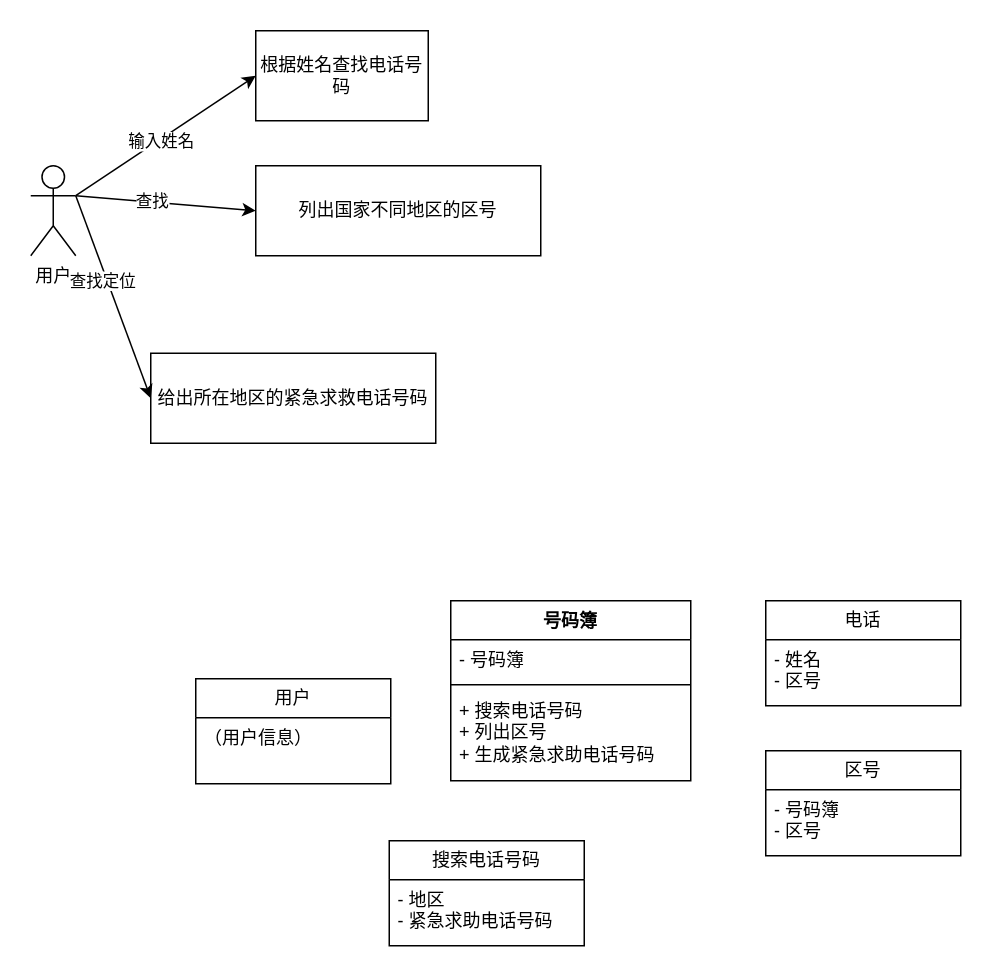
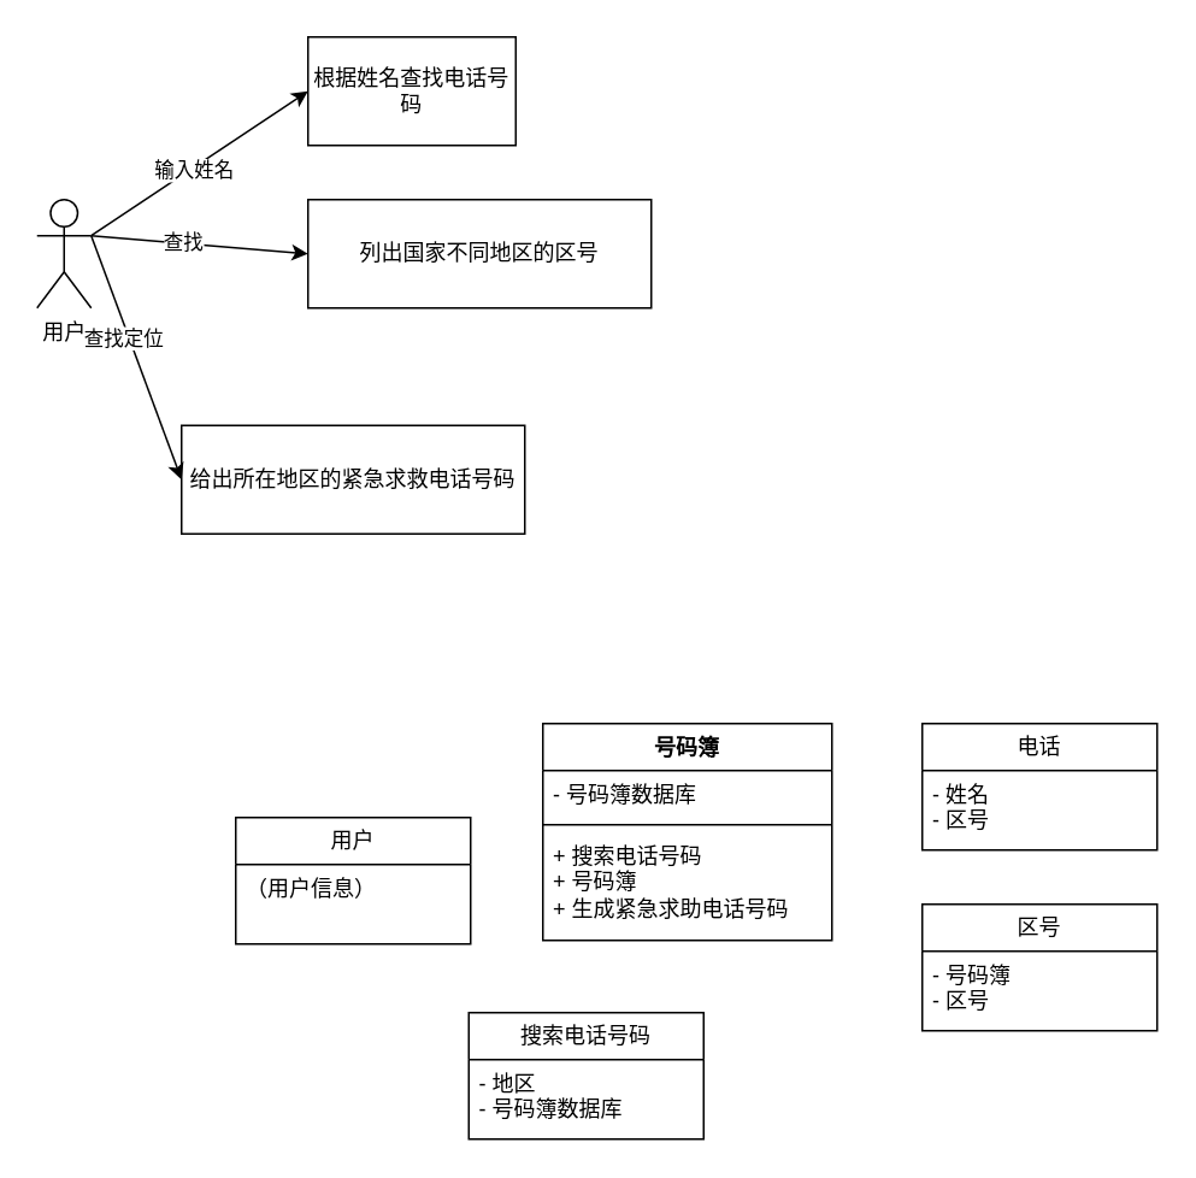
  <mxCell id="0" />
  <mxCell id="1" parent="0" />
  <mxCell id="2" value="用户" style="shape=umlActor;verticalLabelPosition=bottom;verticalAlign=top;html=1;outlineConnect=0;" vertex="1" parent="1"><mxGeometry x="20" y="110" width="30" height="60" as="geometry" /></mxCell>
  <mxCell id="3" value="根据姓名查找电话号码" style="rounded=0;whiteSpace=wrap;html=1;" vertex="1" parent="1"><mxGeometry x="170" y="20" width="115" height="60" as="geometry" /></mxCell>
  <mxCell id="4" value="列出国家不同地区的区号&lt;span style=&quot;color: rgba(0, 0, 0, 0); font-family: monospace; font-size: 0px; text-align: start; text-wrap: nowrap;&quot;&gt;%3CmxGraphModel%3E%3Croot%3E%3CmxCell%20id%3D%220%22%2F%3E%3CmxCell%20id%3D%221%22%20parent%3D%220%22%2F%3E%3CmxCell%20id%3D%222%22%20value%3D%22%E6%A0%B9%E6%8D%AE%E5%A7%93%E5%90%8D%E6%9F%A5%E6%89%BE%E7%94%B5%E8%AF%9D%E5%8F%B7%E7%A0%81%22%20style%3D%22rounded%3D0%3BwhiteSpace%3Dwrap%3Bhtml%3D1%3B%22%20vertex%3D%221%22%20parent%3D%221%22%3E%3CmxGeometry%20x%3D%22270%22%20y%3D%22220%22%20width%3D%22180%22%20height%3D%2260%22%20as%3D%22geometry%22%2F%3E%3C%2FmxCell%3E%3C%2Froot%3E%3C%2FmxGraphModel%3E&lt;/span&gt;" style="rounded=0;whiteSpace=wrap;html=1;" vertex="1" parent="1"><mxGeometry x="170" y="110" width="190" height="60" as="geometry" /></mxCell>
  <mxCell id="5" value="给出所在地区的紧急求救电话号码" style="rounded=0;whiteSpace=wrap;html=1;" vertex="1" parent="1"><mxGeometry x="100" y="235" width="190" height="60" as="geometry" /></mxCell>
  <mxCell id="6" value="" style="endArrow=classic;html=1;rounded=0;exitX=1;exitY=0.333;exitDx=0;exitDy=0;exitPerimeter=0;entryX=0;entryY=0.5;entryDx=0;entryDy=0;" edge="1" parent="1" source="2" target="3"><mxGeometry width="50" height="50" relative="1" as="geometry"><mxPoint x="180" y="150" as="sourcePoint" /><mxPoint x="230" y="100" as="targetPoint" /></mxGeometry></mxCell>
  <mxCell id="7" value="输入姓名" style="edgeLabel;html=1;align=center;verticalAlign=middle;resizable=0;points=[];" vertex="1" connectable="0" parent="6"><mxGeometry x="-0.075" y="-1" relative="1" as="geometry"><mxPoint as="offset" /></mxGeometry></mxCell>
  <mxCell id="8" value="" style="endArrow=classic;html=1;rounded=0;exitX=1;exitY=0.333;exitDx=0;exitDy=0;exitPerimeter=0;entryX=0;entryY=0.5;entryDx=0;entryDy=0;" edge="1" parent="1" source="2" target="4"><mxGeometry width="50" height="50" relative="1" as="geometry"><mxPoint x="180" y="150" as="sourcePoint" /><mxPoint x="230" y="100" as="targetPoint" /></mxGeometry></mxCell>
  <mxCell id="9" value="查找" style="edgeLabel;html=1;align=center;verticalAlign=middle;resizable=0;points=[];" vertex="1" connectable="0" parent="8"><mxGeometry x="-0.155" y="1" relative="1" as="geometry"><mxPoint as="offset" /></mxGeometry></mxCell>
  <mxCell id="10" value="" style="endArrow=classic;html=1;rounded=0;entryX=0;entryY=0.5;entryDx=0;entryDy=0;" edge="1" parent="1" target="5"><mxGeometry width="50" height="50" relative="1" as="geometry"><mxPoint x="50" y="130" as="sourcePoint" /><mxPoint x="230" y="100" as="targetPoint" /></mxGeometry></mxCell>
  <mxCell id="11" value="查找定位" style="edgeLabel;html=1;align=center;verticalAlign=middle;resizable=0;points=[];" vertex="1" connectable="0" parent="10"><mxGeometry x="-0.175" y="-3" relative="1" as="geometry"><mxPoint as="offset" /></mxGeometry></mxCell>
  <mxCell id="12" value="号码簿" style="swimlane;fontStyle=1;align=center;verticalAlign=top;childLayout=stackLayout;horizontal=1;startSize=26;horizontalStack=0;resizeParent=1;resizeParentMax=0;resizeLast=0;collapsible=1;marginBottom=0;whiteSpace=wrap;html=1;" vertex="1" parent="1"><mxGeometry x="300" y="400" width="160" height="120" as="geometry" /></mxCell>
- <mxCell id="13" value="- 号码簿" style="text;strokeColor=none;fillColor=none;align=left;verticalAlign=top;spacingLeft=4;spacingRight=4;overflow=hidden;rotatable=0;points=[[0,0.5],[1,0.5]];portConstraint=eastwest;whiteSpace=wrap;html=1;" vertex="1" parent="12"><mxGeometry y="26" width="160" height="26" as="geometry" /></mxCell>
+ <mxCell id="13" value="- 号码簿数据库" style="text;strokeColor=none;fillColor=none;align=left;verticalAlign=top;spacingLeft=4;spacingRight=4;overflow=hidden;rotatable=0;points=[[0,0.5],[1,0.5]];portConstraint=eastwest;whiteSpace=wrap;html=1;" vertex="1" parent="12"><mxGeometry y="26" width="160" height="26" as="geometry" /></mxCell>
  <mxCell id="14" value="" style="line;strokeWidth=1;fillColor=none;align=left;verticalAlign=middle;spacingTop=-1;spacingLeft=3;spacingRight=3;rotatable=0;labelPosition=right;points=[];portConstraint=eastwest;strokeColor=inherit;" vertex="1" parent="12"><mxGeometry y="52" width="160" height="8" as="geometry" /></mxCell>
- <mxCell id="15" value="+ 搜索电话号码&lt;div&gt;+ 列出区号&lt;/div&gt;&lt;div&gt;+ 生成紧急求助电话号码&lt;/div&gt;" style="text;strokeColor=none;fillColor=none;align=left;verticalAlign=top;spacingLeft=4;spacingRight=4;overflow=hidden;rotatable=0;points=[[0,0.5],[1,0.5]];portConstraint=eastwest;whiteSpace=wrap;html=1;" vertex="1" parent="12"><mxGeometry y="60" width="160" height="60" as="geometry" /></mxCell>
+ <mxCell id="15" value="+ 搜索电话号码&lt;div&gt;+ 号码簿&lt;/div&gt;&lt;div&gt;+ 生成紧急求助电话号码&lt;/div&gt;" style="text;strokeColor=none;fillColor=none;align=left;verticalAlign=top;spacingLeft=4;spacingRight=4;overflow=hidden;rotatable=0;points=[[0,0.5],[1,0.5]];portConstraint=eastwest;whiteSpace=wrap;html=1;" vertex="1" parent="12"><mxGeometry y="60" width="160" height="60" as="geometry" /></mxCell>
  <mxCell id="16" value="电话" style="swimlane;fontStyle=0;childLayout=stackLayout;horizontal=1;startSize=26;fillColor=none;horizontalStack=0;resizeParent=1;resizeParentMax=0;resizeLast=0;collapsible=1;marginBottom=0;whiteSpace=wrap;html=1;" vertex="1" parent="1"><mxGeometry x="510" y="400" width="130" height="70" as="geometry" /></mxCell>
  <mxCell id="17" value="- 姓名&lt;div&gt;- 区号&lt;/div&gt;" style="text;strokeColor=none;fillColor=none;align=left;verticalAlign=top;spacingLeft=4;spacingRight=4;overflow=hidden;rotatable=0;points=[[0,0.5],[1,0.5]];portConstraint=eastwest;whiteSpace=wrap;html=1;" vertex="1" parent="16"><mxGeometry y="26" width="130" height="44" as="geometry" /></mxCell>
  <mxCell id="18" value="区号" style="swimlane;fontStyle=0;childLayout=stackLayout;horizontal=1;startSize=26;fillColor=none;horizontalStack=0;resizeParent=1;resizeParentMax=0;resizeLast=0;collapsible=1;marginBottom=0;whiteSpace=wrap;html=1;" vertex="1" parent="1"><mxGeometry x="510" y="500" width="130" height="70" as="geometry" /></mxCell>
  <mxCell id="19" value="- 号码簿&lt;div&gt;- 区号&lt;/div&gt;" style="text;strokeColor=none;fillColor=none;align=left;verticalAlign=top;spacingLeft=4;spacingRight=4;overflow=hidden;rotatable=0;points=[[0,0.5],[1,0.5]];portConstraint=eastwest;whiteSpace=wrap;html=1;" vertex="1" parent="18"><mxGeometry y="26" width="130" height="44" as="geometry" /></mxCell>
  <mxCell id="20" value="用户" style="swimlane;fontStyle=0;childLayout=stackLayout;horizontal=1;startSize=26;fillColor=none;horizontalStack=0;resizeParent=1;resizeParentMax=0;resizeLast=0;collapsible=1;marginBottom=0;whiteSpace=wrap;html=1;" vertex="1" parent="1"><mxGeometry x="130" y="452" width="130" height="70" as="geometry" /></mxCell>
  <mxCell id="21" value="（用户信息）" style="text;strokeColor=none;fillColor=none;align=left;verticalAlign=top;spacingLeft=4;spacingRight=4;overflow=hidden;rotatable=0;points=[[0,0.5],[1,0.5]];portConstraint=eastwest;whiteSpace=wrap;html=1;" vertex="1" parent="20"><mxGeometry y="26" width="130" height="44" as="geometry" /></mxCell>
  <mxCell id="22" value="搜索电话号码" style="swimlane;fontStyle=0;childLayout=stackLayout;horizontal=1;startSize=26;fillColor=none;horizontalStack=0;resizeParent=1;resizeParentMax=0;resizeLast=0;collapsible=1;marginBottom=0;whiteSpace=wrap;html=1;" vertex="1" parent="1"><mxGeometry x="259" y="560" width="130" height="70" as="geometry" /></mxCell>
- <mxCell id="23" value="- 地区&lt;div&gt;-&amp;nbsp;&lt;span style=&quot;text-align: center; background-color: initial;&quot;&gt;紧急求助电话号码&lt;/span&gt;&lt;/div&gt;" style="text;strokeColor=none;fillColor=none;align=left;verticalAlign=top;spacingLeft=4;spacingRight=4;overflow=hidden;rotatable=0;points=[[0,0.5],[1,0.5]];portConstraint=eastwest;whiteSpace=wrap;html=1;" vertex="1" parent="22"><mxGeometry y="26" width="130" height="44" as="geometry" /></mxCell>
+ <mxCell id="23" value="- 地区&lt;div&gt;-&amp;nbsp;&lt;span style=&quot;text-align: center; background-color: initial;&quot;&gt;号码簿数据库&lt;/span&gt;&lt;/div&gt;" style="text;strokeColor=none;fillColor=none;align=left;verticalAlign=top;spacingLeft=4;spacingRight=4;overflow=hidden;rotatable=0;points=[[0,0.5],[1,0.5]];portConstraint=eastwest;whiteSpace=wrap;html=1;" vertex="1" parent="22"><mxGeometry y="26" width="130" height="44" as="geometry" /></mxCell>
